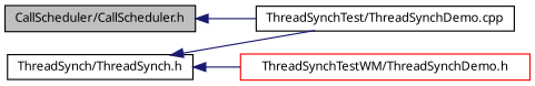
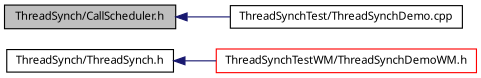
  digraph {
    rankdir=LR
    node [color=black fillcolor=white fontname="FreeSans.ttf" fontsize=10 shape=record style=filled]
    edge [color=midnightblue dir=back fontname="FreeSans.ttf" fontsize=10 labelfontname="FreeSans.ttf" labelfontsize=10 style=solid]
-   n1 [fillcolor=grey75 fontcolor=black height=0.2 label="CallScheduler/CallScheduler.h" width=0.4]
+   n1 [fillcolor=grey75 fontcolor=black height=0.2 label="ThreadSynch/CallScheduler.h" width=0.4]
    n2 [height=0.2 label="ThreadSynchTest/ThreadSynchDemo.cpp" width=0.4]
    n3 [height=0.2 label="ThreadSynch/ThreadSynch.h" width=0.4]
-   n4 [color=red height=0.2 label="ThreadSynchTestWM/ThreadSynchDemo.h" width=0.4]
+   n4 [color=red height=0.2 label="ThreadSynchTestWM/ThreadSynchDemoWM.h" width=0.4]
    n1 -> n2
-   n3 -> n2
    n3 -> n4
  }
